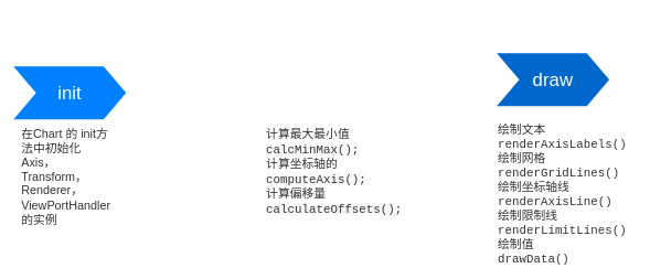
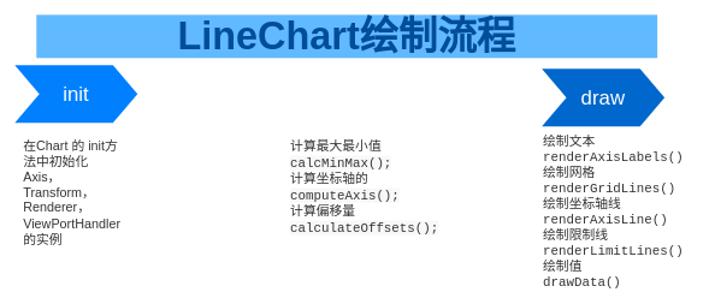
  <mxCell id="0" />
  <mxCell id="1" parent="0" />
- <mxCell id="2" value="init" style="shape=step;whiteSpace=wrap;html=1;fontSize=28;fillColor=#0080FF;fontColor=#FFFFFF;strokeColor=none;" parent="1" vertex="1"><mxGeometry x="20" y="100" width="170" height="80" as="geometry" /></mxCell>
- <mxCell id="3" value="draw" style="shape=step;whiteSpace=wrap;html=1;fontSize=28;fillColor=#0067CC;fontColor=#FFFFFF;strokeColor=none;" parent="1" vertex="1"><mxGeometry x="750" y="80" width="170" height="80" as="geometry" /></mxCell>
+ <mxCell id="2" value="init" style="shape=step;whiteSpace=wrap;html=1;fontSize=28;fillColor=#0080FF;fontColor=#FFFFFF;strokeColor=none;" parent="1" vertex="1"><mxGeometry x="20" y="90" width="170" height="80" as="geometry" /></mxCell>
+ <mxCell id="3" value="draw" style="shape=step;whiteSpace=wrap;html=1;fontSize=28;fillColor=#0067CC;fontColor=#FFFFFF;strokeColor=none;" parent="1" vertex="1"><mxGeometry x="750" y="95" width="170" height="80" as="geometry" /></mxCell>
+ <mxCell id="4" value="LineChart绘制流程" style="text;html=1;strokeColor=none;fillColor=#61BAFF;align=center;verticalAlign=middle;whiteSpace=wrap;fontSize=54;fontStyle=1;fontColor=#004D99;" parent="1" vertex="1"><mxGeometry x="50" y="20" width="860" height="60" as="geometry" /></mxCell>
  <mxCell id="5" value="&lt;span style=&quot;color: rgb(51 , 51 , 51) ; font-family: , , &amp;#34;segoe ui&amp;#34; , &amp;#34;roboto&amp;#34; , &amp;#34;ubuntu&amp;#34; , &amp;#34;cantarell&amp;#34; , &amp;#34;noto sans&amp;#34; , sans-serif , , &amp;#34;helvetica neue&amp;#34; , &amp;#34;pingfang sc&amp;#34; , &amp;#34;hiragino sans gb&amp;#34; , &amp;#34;microsoft yahei&amp;#34; , &amp;#34;arial&amp;#34; ; background-color: rgb(255 , 255 , 255)&quot;&gt;&lt;font style=&quot;font-size: 18px&quot;&gt;在Chart 的 init方法中初始化 Axis，Transform，Renderer，ViewPortHandler的实例&lt;/font&gt;&lt;/span&gt;" style="text;spacingTop=-5;fillColor=#ffffff;whiteSpace=wrap;html=1;align=left;fontSize=12;fontFamily=Helvetica;fillColor=none;strokeColor=none;" parent="1" vertex="1"><mxGeometry x="30" y="190" width="140" height="170" as="geometry" /></mxCell>
  <mxCell id="6" value="&lt;font style=&quot;font-size: 18px&quot;&gt;&lt;span style=&quot;color: rgb(51 , 51 , 51) ; font-family: &amp;#34;menlo&amp;#34; , &amp;#34;monaco&amp;#34; , &amp;#34;consolas&amp;#34; , &amp;#34;courier new&amp;#34; , monospace&quot;&gt;计算最大最小值&lt;/span&gt;&lt;span style=&quot;color: rgb(51 , 51 , 51) ; font-family: &amp;#34;menlo&amp;#34; , &amp;#34;monaco&amp;#34; , &amp;#34;consolas&amp;#34; , &amp;#34;courier new&amp;#34; , monospace ; background-color: rgb(248 , 248 , 248)&quot;&gt;&lt;br&gt;        calcMinMax();&lt;br&gt;&lt;/span&gt;&lt;span style=&quot;color: rgb(51 , 51 , 51) ; font-family: &amp;#34;menlo&amp;#34; , &amp;#34;monaco&amp;#34; , &amp;#34;consolas&amp;#34; , &amp;#34;courier new&amp;#34; , monospace&quot;&gt;计算坐标轴的&lt;/span&gt;&lt;span style=&quot;color: rgb(51 , 51 , 51) ; font-family: &amp;#34;menlo&amp;#34; , &amp;#34;monaco&amp;#34; , &amp;#34;consolas&amp;#34; , &amp;#34;courier new&amp;#34; , monospace ; background-color: rgb(248 , 248 , 248)&quot;&gt;computeAxis();&lt;br&gt;&lt;/span&gt;&lt;span style=&quot;color: rgb(51 , 51 , 51) ; font-family: &amp;#34;menlo&amp;#34; , &amp;#34;monaco&amp;#34; , &amp;#34;consolas&amp;#34; , &amp;#34;courier new&amp;#34; , monospace&quot;&gt;计算偏移量&lt;/span&gt;&lt;span style=&quot;color: rgb(51 , 51 , 51) ; font-family: &amp;#34;menlo&amp;#34; , &amp;#34;monaco&amp;#34; , &amp;#34;consolas&amp;#34; , &amp;#34;courier new&amp;#34; , monospace ; background-color: rgb(248 , 248 , 248)&quot;&gt;&lt;br&gt;        calculateOffsets();&lt;/span&gt;&lt;/font&gt;&lt;span style=&quot;color: rgb(51 , 51 , 51) ; font-family: &amp;#34;menlo&amp;#34; , &amp;#34;monaco&amp;#34; , &amp;#34;consolas&amp;#34; , &amp;#34;courier new&amp;#34; , monospace ; background-color: rgb(248 , 248 , 248)&quot;&gt;&lt;br&gt;&lt;/span&gt;" style="text;spacingTop=-5;fillColor=#ffffff;whiteSpace=wrap;html=1;align=left;fontSize=12;fontFamily=Helvetica;fillColor=none;strokeColor=none;" parent="1" vertex="1"><mxGeometry x="400" y="190" width="210" height="150" as="geometry" /></mxCell>
  <mxCell id="7" value="&lt;span style=&quot;background-color: rgb(248 , 248 , 248) ; font-size: 18px&quot;&gt;&lt;font color=&quot;#333333&quot; face=&quot;menlo, monaco, consolas, courier new, monospace&quot;&gt;&lt;div&gt;绘制文本&lt;/div&gt;&lt;div&gt;renderAxisLabels()&lt;/div&gt;&lt;div&gt;绘制网格&lt;/div&gt;&lt;div&gt;renderGridLines()&lt;/div&gt;&lt;div&gt;绘制坐标轴线&lt;/div&gt;&lt;div&gt;renderAxisLine()&lt;/div&gt;&lt;div&gt;绘制限制线&lt;/div&gt;&lt;div&gt;renderLimitLines()&lt;/div&gt;&lt;div&gt;绘制值&lt;/div&gt;&lt;div&gt;drawData()&lt;/div&gt;&lt;/font&gt;&lt;/span&gt;" style="text;spacingTop=-5;fillColor=#ffffff;whiteSpace=wrap;html=1;align=left;fontSize=12;fontFamily=Helvetica;fillColor=none;strokeColor=none;" vertex="1" parent="1"><mxGeometry x="750" y="185" width="210" height="150" as="geometry" /></mxCell>
